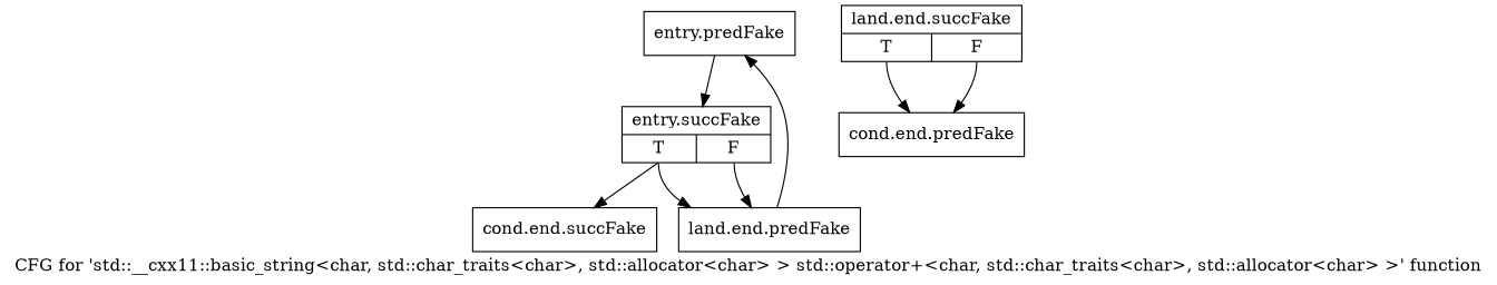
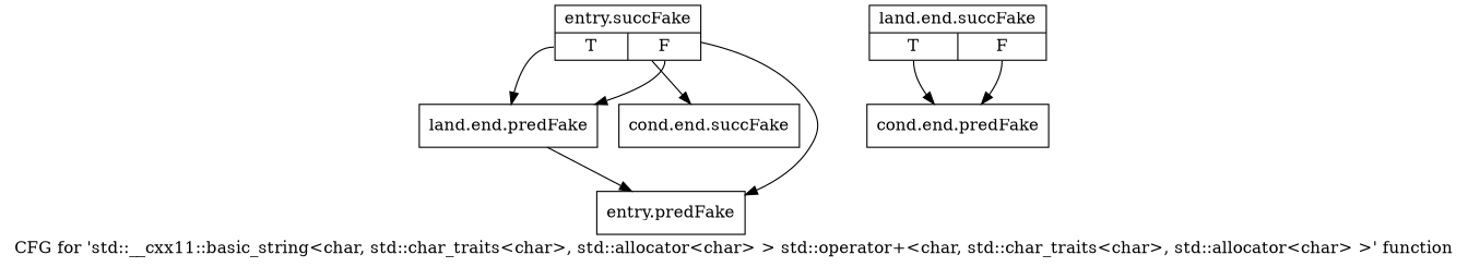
  digraph {
    label="CFG for 'std::__cxx11::basic_string\<char, std::char_traits\<char\>, std::allocator\<char\> \> std::operator+\<char, std::char_traits\<char\>, std::allocator\<char\> \>' function"
    node [shape=record filename="/tools/Xilinx/Vitis_HLS/2022.1/tps/lnx64/gcc-8.3.0/lib/gcc/x86_64-pc-linux-gnu/8.3.0/../../../../include/c++/8.3.0/bits/basic_string.h" linenumber=6010]
    edge [execusionnum=0 filename="/tools/Xilinx/Vitis_HLS/2022.1/tps/lnx64/gcc-8.3.0/lib/gcc/x86_64-pc-linux-gnu/8.3.0/../../../../include/c++/8.3.0/bits/basic_string.h"]
    n1 [label="{entry.predFake}" filename="" linenumber=""]
    n2 [label="{entry.succFake|{<s0>T|<s1>F}}" linenumber=6009]
    n3 [label="{land.end.predFake}" linenumber=6008]
    n4 [label="{cond.end.succFake}"]
    n5 [label="{land.end.succFake|{<s0>T|<s1>F}}"]
    n6 [label="{cond.end.predFake}"]
-   n1 -> n2
+   n2 -> n1
    n2 -> n3 [tailport=s0]
    n2 -> n3 [tailport=s1 execusionnum="" filename=""]
    n2 -> n4
    n3 -> n1
    n5 -> n6 [tailport=s0]
    n5 -> n6 [tailport=s1]
  }
